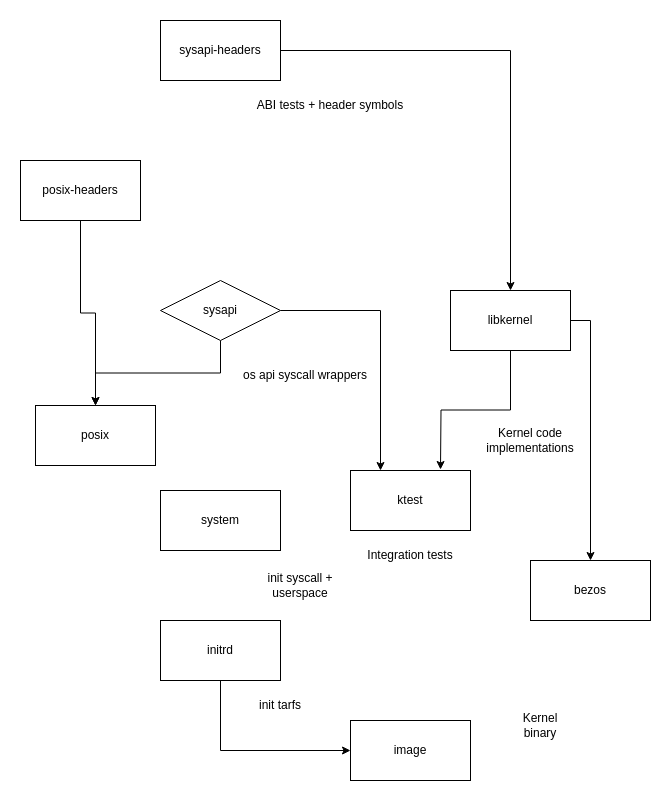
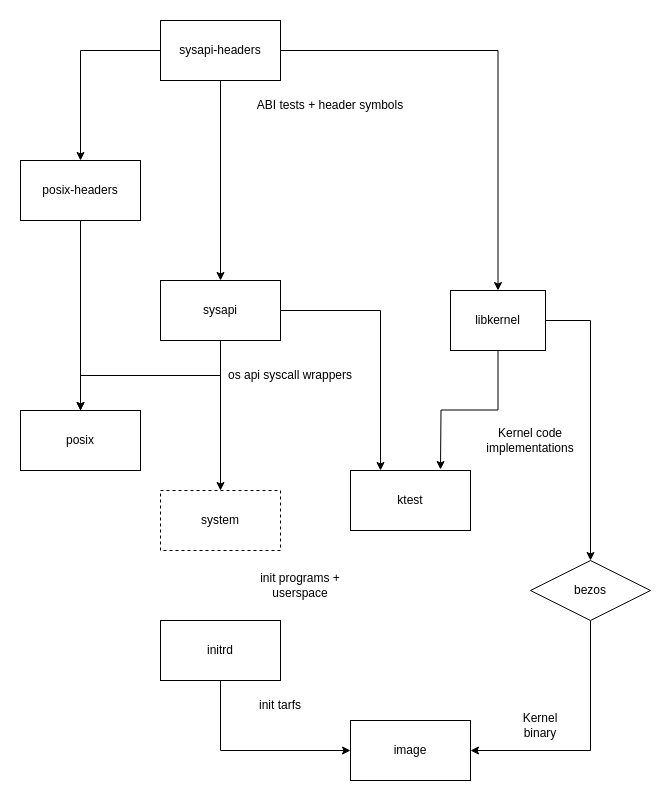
  <mxCell id="0" />
  <mxCell id="1" parent="0" />
+ <mxCell id="2" style="edgeStyle=orthogonalEdgeStyle;rounded=0;orthogonalLoop=1;jettySize=auto;html=1;exitX=0.5;exitY=1;exitDx=0;exitDy=0;entryX=0.5;entryY=0;entryDx=0;entryDy=0;" parent="1" source="5" target="9" edge="1"><mxGeometry relative="1" as="geometry" /></mxCell>
  <mxCell id="3" style="edgeStyle=orthogonalEdgeStyle;rounded=0;orthogonalLoop=1;jettySize=auto;html=1;exitX=1;exitY=0.5;exitDx=0;exitDy=0;entryX=0.5;entryY=0;entryDx=0;entryDy=0;" parent="1" source="5" target="15" edge="1"><mxGeometry relative="1" as="geometry" /></mxCell>
+ <mxCell id="4" style="edgeStyle=orthogonalEdgeStyle;rounded=0;orthogonalLoop=1;jettySize=auto;html=1;exitX=0;exitY=0.5;exitDx=0;exitDy=0;entryX=0.5;entryY=0;entryDx=0;entryDy=0;" edge="1" parent="1" source="5" target="29"><mxGeometry relative="1" as="geometry" /></mxCell>
  <mxCell id="5" value="sysapi-headers" style="rounded=0;whiteSpace=wrap;html=1;" parent="1" vertex="1"><mxGeometry x="160" y="20" width="120" height="60" as="geometry" /></mxCell>
  <mxCell id="6" style="edgeStyle=orthogonalEdgeStyle;rounded=0;orthogonalLoop=1;jettySize=auto;html=1;exitX=0.5;exitY=1;exitDx=0;exitDy=0;entryX=0.5;entryY=0;entryDx=0;entryDy=0;" parent="1" source="9" target="13" edge="1"><mxGeometry relative="1" as="geometry" /></mxCell>
+ <mxCell id="7" style="edgeStyle=orthogonalEdgeStyle;rounded=0;orthogonalLoop=1;jettySize=auto;html=1;exitX=0.5;exitY=1;exitDx=0;exitDy=0;entryX=0.5;entryY=0;entryDx=0;entryDy=0;" parent="1" source="9" target="10" edge="1"><mxGeometry relative="1" as="geometry" /></mxCell>
  <mxCell id="8" style="edgeStyle=orthogonalEdgeStyle;rounded=0;orthogonalLoop=1;jettySize=auto;html=1;exitX=1;exitY=0.5;exitDx=0;exitDy=0;entryX=0.25;entryY=0;entryDx=0;entryDy=0;" parent="1" source="9" target="18" edge="1"><mxGeometry relative="1" as="geometry" /></mxCell>
- <mxCell id="9" value="sysapi" style="rhombus;whiteSpace=wrap;html=1;" parent="1" vertex="1"><mxGeometry x="160" y="280" width="120" height="60" as="geometry" /></mxCell>
- <mxCell id="10" value="system" style="rounded=0;whiteSpace=wrap;html=1;" parent="1" vertex="1"><mxGeometry x="160" y="490" width="120" height="60" as="geometry" /></mxCell>
+ <mxCell id="9" value="sysapi" style="rounded=0;whiteSpace=wrap;html=1;" parent="1" vertex="1"><mxGeometry x="160" y="280" width="120" height="60" as="geometry" /></mxCell>
+ <mxCell id="10" value="system" style="rounded=0;whiteSpace=wrap;html=1;dashed=1;" parent="1" vertex="1"><mxGeometry x="160" y="490" width="120" height="60" as="geometry" /></mxCell>
  <mxCell id="11" value="ABI tests + header symbols" style="text;html=1;whiteSpace=wrap;strokeColor=none;fillColor=none;align=center;verticalAlign=middle;rounded=0;" parent="1" vertex="1"><mxGeometry x="230" y="90" width="200" height="30" as="geometry" /></mxCell>
- <mxCell id="12" value="os api syscall wrappers" style="text;html=1;whiteSpace=wrap;strokeColor=none;fillColor=none;align=center;verticalAlign=middle;rounded=0;" parent="1" vertex="1"><mxGeometry x="235" y="360" width="140" height="30" as="geometry" /></mxCell>
- <mxCell id="13" value="posix" style="rounded=0;whiteSpace=wrap;html=1;" parent="1" vertex="1"><mxGeometry x="35" y="405" width="120" height="60" as="geometry" /></mxCell>
+ <mxCell id="12" value="os api syscall wrappers" style="text;html=1;whiteSpace=wrap;strokeColor=none;fillColor=none;align=center;verticalAlign=middle;rounded=0;" parent="1" vertex="1"><mxGeometry x="220" y="360" width="140" height="30" as="geometry" /></mxCell>
+ <mxCell id="13" value="posix" style="rounded=0;whiteSpace=wrap;html=1;" parent="1" vertex="1"><mxGeometry x="20" y="410" width="120" height="60" as="geometry" /></mxCell>
  <mxCell id="14" style="edgeStyle=orthogonalEdgeStyle;rounded=0;orthogonalLoop=1;jettySize=auto;html=1;exitX=1;exitY=0.5;exitDx=0;exitDy=0;entryX=0.5;entryY=0;entryDx=0;entryDy=0;" parent="1" source="15" target="17" edge="1"><mxGeometry relative="1" as="geometry" /></mxCell>
- <mxCell id="15" value="libkernel" style="rounded=0;whiteSpace=wrap;html=1;" parent="1" vertex="1"><mxGeometry x="450" y="290" width="120" height="60" as="geometry" /></mxCell>
- <mxCell id="17" value="bezos" style="rounded=0;whiteSpace=wrap;html=1;" parent="1" vertex="1"><mxGeometry x="530" y="560" width="120" height="60" as="geometry" /></mxCell>
+ <mxCell id="15" value="libkernel" style="rounded=0;whiteSpace=wrap;html=1;" parent="1" vertex="1"><mxGeometry x="450" y="290" width="95" height="60" as="geometry" /></mxCell>
+ <mxCell id="16" style="edgeStyle=orthogonalEdgeStyle;rounded=0;orthogonalLoop=1;jettySize=auto;html=1;exitX=0.5;exitY=1;exitDx=0;exitDy=0;entryX=1;entryY=0.5;entryDx=0;entryDy=0;" parent="1" source="17" target="23" edge="1"><mxGeometry relative="1" as="geometry" /></mxCell>
+ <mxCell id="17" value="bezos" style="rhombus;whiteSpace=wrap;html=1;" parent="1" vertex="1"><mxGeometry x="530" y="560" width="120" height="60" as="geometry" /></mxCell>
  <mxCell id="18" value="ktest" style="rounded=0;whiteSpace=wrap;html=1;" parent="1" vertex="1"><mxGeometry x="350" y="470" width="120" height="60" as="geometry" /></mxCell>
  <mxCell id="19" style="edgeStyle=orthogonalEdgeStyle;rounded=0;orthogonalLoop=1;jettySize=auto;html=1;exitX=0.5;exitY=1;exitDx=0;exitDy=0;" parent="1" source="15" edge="1"><mxGeometry relative="1" as="geometry"><mxPoint x="440" y="469" as="targetPoint" /></mxGeometry></mxCell>
  <mxCell id="20" value="Kernel code implementations" style="text;html=1;whiteSpace=wrap;strokeColor=none;fillColor=none;align=center;verticalAlign=middle;rounded=0;" parent="1" vertex="1"><mxGeometry x="460" y="425" width="140" height="30" as="geometry" /></mxCell>
  <mxCell id="21" style="edgeStyle=orthogonalEdgeStyle;rounded=0;orthogonalLoop=1;jettySize=auto;html=1;exitX=0.5;exitY=1;exitDx=0;exitDy=0;entryX=0;entryY=0.5;entryDx=0;entryDy=0;" parent="1" source="22" target="23" edge="1"><mxGeometry relative="1" as="geometry" /></mxCell>
  <mxCell id="22" value="initrd" style="rounded=0;whiteSpace=wrap;html=1;" parent="1" vertex="1"><mxGeometry x="160" y="620" width="120" height="60" as="geometry" /></mxCell>
  <mxCell id="23" value="image" style="rounded=0;whiteSpace=wrap;html=1;" parent="1" vertex="1"><mxGeometry x="350" y="720" width="120" height="60" as="geometry" /></mxCell>
  <mxCell id="24" value="Kernel binary" style="text;html=1;whiteSpace=wrap;strokeColor=none;fillColor=none;align=center;verticalAlign=middle;rounded=0;" parent="1" vertex="1"><mxGeometry x="510" y="710" width="60" height="30" as="geometry" /></mxCell>
  <mxCell id="25" value="init tarfs" style="text;html=1;whiteSpace=wrap;strokeColor=none;fillColor=none;align=center;verticalAlign=middle;rounded=0;" parent="1" vertex="1"><mxGeometry x="250" y="690" width="60" height="30" as="geometry" /></mxCell>
- <mxCell id="26" value="init syscall + userspace" style="text;html=1;whiteSpace=wrap;strokeColor=none;fillColor=none;align=center;verticalAlign=middle;rounded=0;" parent="1" vertex="1"><mxGeometry x="240" y="570" width="120" height="30" as="geometry" /></mxCell>
- <mxCell id="27" value="Integration tests" style="text;html=1;whiteSpace=wrap;strokeColor=none;fillColor=none;align=center;verticalAlign=middle;rounded=0;" parent="1" vertex="1"><mxGeometry x="365" y="540" width="90" height="30" as="geometry" /></mxCell>
+ <mxCell id="26" value="init programs + userspace" style="text;html=1;whiteSpace=wrap;strokeColor=none;fillColor=none;align=center;verticalAlign=middle;rounded=0;" parent="1" vertex="1"><mxGeometry x="240" y="570" width="120" height="30" as="geometry" /></mxCell>
  <mxCell id="28" style="edgeStyle=orthogonalEdgeStyle;rounded=0;orthogonalLoop=1;jettySize=auto;html=1;exitX=0.5;exitY=1;exitDx=0;exitDy=0;entryX=0.5;entryY=0;entryDx=0;entryDy=0;" edge="1" parent="1" source="29" target="13"><mxGeometry relative="1" as="geometry" /></mxCell>
  <mxCell id="29" value="posix-headers" style="rounded=0;whiteSpace=wrap;html=1;" vertex="1" parent="1"><mxGeometry x="20" y="160" width="120" height="60" as="geometry" /></mxCell>
